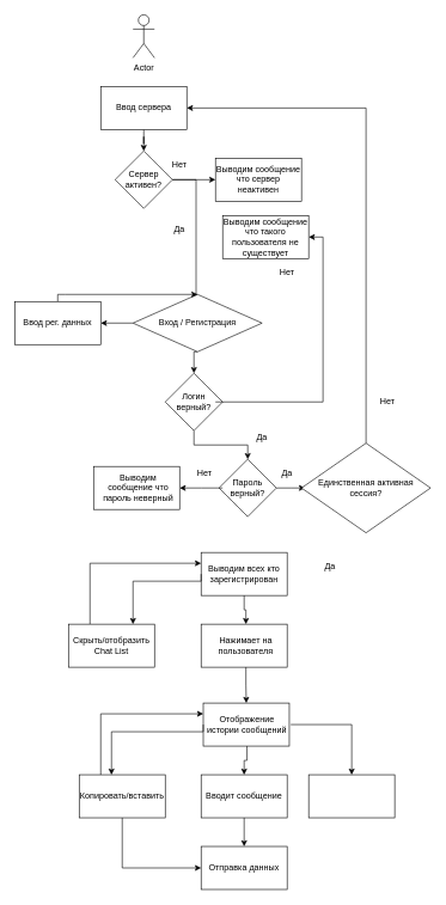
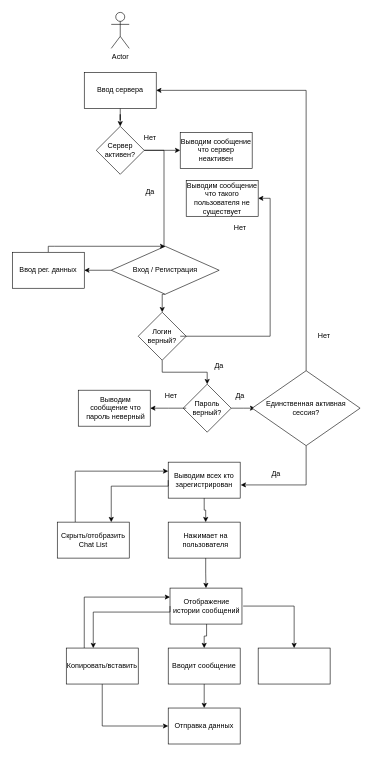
  <mxCell id="0" />
  <mxCell id="1" parent="0" />
  <mxCell id="2" value="Actor" style="shape=umlActor;verticalLabelPosition=bottom;verticalAlign=top;html=1;outlineConnect=0;" parent="1" vertex="1"><mxGeometry x="185" y="20" width="30" height="60" as="geometry" /></mxCell>
  <mxCell id="3" value="" style="edgeStyle=orthogonalEdgeStyle;rounded=0;orthogonalLoop=1;jettySize=auto;html=1;" parent="1" source="4" target="8" edge="1"><mxGeometry relative="1" as="geometry" /></mxCell>
  <mxCell id="4" value="" style="rhombus;whiteSpace=wrap;html=1;" parent="1" vertex="1"><mxGeometry x="230" y="520" width="80" height="80" as="geometry" /></mxCell>
  <mxCell id="5" style="edgeStyle=orthogonalEdgeStyle;rounded=0;orthogonalLoop=1;jettySize=auto;html=1;exitX=1;exitY=0.5;exitDx=0;exitDy=0;entryX=1;entryY=0.5;entryDx=0;entryDy=0;" parent="1" source="6" target="14" edge="1"><mxGeometry relative="1" as="geometry"><mxPoint x="440" y="330" as="targetPoint" /></mxGeometry></mxCell>
  <mxCell id="6" value="Логин верный?" style="text;html=1;strokeColor=none;fillColor=none;align=center;verticalAlign=middle;whiteSpace=wrap;rounded=0;" parent="1" vertex="1"><mxGeometry x="240" y="540" width="60" height="40" as="geometry" /></mxCell>
  <mxCell id="7" value="" style="edgeStyle=orthogonalEdgeStyle;rounded=0;orthogonalLoop=1;jettySize=auto;html=1;" parent="1" source="8" edge="1"><mxGeometry relative="1" as="geometry"><mxPoint x="425" y="680" as="targetPoint" /></mxGeometry></mxCell>
  <mxCell id="8" value="" style="rhombus;whiteSpace=wrap;html=1;" parent="1" vertex="1"><mxGeometry x="305" y="640" width="80" height="80" as="geometry" /></mxCell>
  <mxCell id="9" value="Да" style="text;html=1;strokeColor=none;fillColor=none;align=center;verticalAlign=middle;whiteSpace=wrap;rounded=0;" parent="1" vertex="1"><mxGeometry x="345" y="600" width="40" height="20" as="geometry" /></mxCell>
  <mxCell id="10" value="" style="edgeStyle=orthogonalEdgeStyle;rounded=0;orthogonalLoop=1;jettySize=auto;html=1;" parent="1" source="11" edge="1"><mxGeometry relative="1" as="geometry"><mxPoint x="250" y="680" as="targetPoint" /></mxGeometry></mxCell>
  <mxCell id="11" value="Пароль верный?" style="text;html=1;strokeColor=none;fillColor=none;align=center;verticalAlign=middle;whiteSpace=wrap;rounded=0;" parent="1" vertex="1"><mxGeometry x="310" y="660" width="70" height="40" as="geometry" /></mxCell>
  <mxCell id="12" value="" style="rounded=0;whiteSpace=wrap;html=1;" parent="1" vertex="1"><mxGeometry x="310" y="300" width="120" height="60" as="geometry" /></mxCell>
  <mxCell id="13" value="Нет" style="text;html=1;strokeColor=none;fillColor=none;align=center;verticalAlign=middle;whiteSpace=wrap;rounded=0;" parent="1" vertex="1"><mxGeometry x="380" y="370" width="40" height="20" as="geometry" /></mxCell>
  <mxCell id="14" value="Выводим сообщение что такого пользователя не существует" style="text;html=1;strokeColor=none;fillColor=none;align=center;verticalAlign=middle;whiteSpace=wrap;rounded=0;" parent="1" vertex="1"><mxGeometry x="310" y="300" width="120" height="60" as="geometry" /></mxCell>
  <mxCell id="15" value="" style="rounded=0;whiteSpace=wrap;html=1;" parent="1" vertex="1"><mxGeometry x="130" y="650" width="120" height="60" as="geometry" /></mxCell>
  <mxCell id="16" value="Нет" style="text;html=1;strokeColor=none;fillColor=none;align=center;verticalAlign=middle;whiteSpace=wrap;rounded=0;" parent="1" vertex="1"><mxGeometry x="265" y="650" width="40" height="20" as="geometry" /></mxCell>
  <mxCell id="17" value="Выводим сообщение что пароль неверный" style="text;html=1;strokeColor=none;fillColor=none;align=center;verticalAlign=middle;whiteSpace=wrap;rounded=0;" parent="1" vertex="1"><mxGeometry x="135" y="650" width="115" height="60" as="geometry" /></mxCell>
  <mxCell id="18" value="Да" style="text;html=1;strokeColor=none;fillColor=none;align=center;verticalAlign=middle;whiteSpace=wrap;rounded=0;" parent="1" vertex="1"><mxGeometry x="380" y="650" width="40" height="20" as="geometry" /></mxCell>
  <mxCell id="19" value="" style="rounded=0;whiteSpace=wrap;html=1;" parent="1" vertex="1"><mxGeometry x="280" y="770" width="120" height="60" as="geometry" /></mxCell>
  <mxCell id="20" value="" style="edgeStyle=orthogonalEdgeStyle;rounded=0;orthogonalLoop=1;jettySize=auto;html=1;" parent="1" source="22" target="25" edge="1"><mxGeometry relative="1" as="geometry" /></mxCell>
  <mxCell id="21" style="edgeStyle=orthogonalEdgeStyle;rounded=0;orthogonalLoop=1;jettySize=auto;html=1;exitX=0;exitY=0.5;exitDx=0;exitDy=0;entryX=0.75;entryY=0;entryDx=0;entryDy=0;" parent="1" source="22" target="58" edge="1"><mxGeometry relative="1" as="geometry"><Array as="points"><mxPoint x="280" y="810" /><mxPoint x="185" y="810" /></Array></mxGeometry></mxCell>
  <mxCell id="22" value="Выводим всех кто зарегистрирован" style="text;html=1;strokeColor=none;fillColor=none;align=center;verticalAlign=middle;whiteSpace=wrap;rounded=0;" parent="1" vertex="1"><mxGeometry x="280" y="770" width="120" height="60" as="geometry" /></mxCell>
  <mxCell id="23" value="" style="rounded=0;whiteSpace=wrap;html=1;" parent="1" vertex="1"><mxGeometry x="280" y="870" width="120" height="60" as="geometry" /></mxCell>
  <mxCell id="24" value="" style="edgeStyle=orthogonalEdgeStyle;rounded=0;orthogonalLoop=1;jettySize=auto;html=1;" parent="1" source="25" target="26" edge="1"><mxGeometry relative="1" as="geometry" /></mxCell>
  <mxCell id="25" value="Нажимает на пользователя" style="text;html=1;strokeColor=none;fillColor=none;align=center;verticalAlign=middle;whiteSpace=wrap;rounded=0;" parent="1" vertex="1"><mxGeometry x="280" y="870" width="125" height="60" as="geometry" /></mxCell>
  <mxCell id="26" value="" style="rounded=0;whiteSpace=wrap;html=1;" parent="1" vertex="1"><mxGeometry x="283" y="980" width="120" height="60" as="geometry" /></mxCell>
  <mxCell id="27" value="" style="edgeStyle=orthogonalEdgeStyle;rounded=0;orthogonalLoop=1;jettySize=auto;html=1;" parent="1" source="30" target="34" edge="1"><mxGeometry relative="1" as="geometry" /></mxCell>
  <mxCell id="28" style="edgeStyle=orthogonalEdgeStyle;rounded=0;orthogonalLoop=1;jettySize=auto;html=1;exitX=0;exitY=0.5;exitDx=0;exitDy=0;" parent="1" source="30" target="61" edge="1"><mxGeometry relative="1" as="geometry"><Array as="points"><mxPoint x="283" y="1020" /><mxPoint x="155" y="1020" /></Array></mxGeometry></mxCell>
  <mxCell id="29" style="edgeStyle=orthogonalEdgeStyle;rounded=0;orthogonalLoop=1;jettySize=auto;html=1;exitX=0.5;exitY=1;exitDx=0;exitDy=0;entryX=0.5;entryY=0;entryDx=0;entryDy=0;" edge="1" parent="1" source="30" target="33"><mxGeometry relative="1" as="geometry" /></mxCell>
  <mxCell id="30" value="Отображение истории сообщений" style="text;html=1;strokeColor=none;fillColor=none;align=center;verticalAlign=middle;whiteSpace=wrap;rounded=0;" parent="1" vertex="1"><mxGeometry x="283" y="980" width="122" height="60" as="geometry" /></mxCell>
  <mxCell id="31" value="" style="rounded=0;whiteSpace=wrap;html=1;" parent="1" vertex="1"><mxGeometry x="280" y="1080" width="120" height="60" as="geometry" /></mxCell>
  <mxCell id="32" value="" style="edgeStyle=orthogonalEdgeStyle;rounded=0;orthogonalLoop=1;jettySize=auto;html=1;" parent="1" source="33" target="35" edge="1"><mxGeometry relative="1" as="geometry" /></mxCell>
  <mxCell id="33" value="Вводит сообщение" style="text;html=1;strokeColor=none;fillColor=none;align=center;verticalAlign=middle;whiteSpace=wrap;rounded=0;" parent="1" vertex="1"><mxGeometry x="280" y="1080" width="120" height="60" as="geometry" /></mxCell>
  <mxCell id="34" value="" style="rounded=0;whiteSpace=wrap;html=1;" parent="1" vertex="1"><mxGeometry x="430" y="1080" width="120" height="60" as="geometry" /></mxCell>
  <mxCell id="35" value="" style="rounded=0;whiteSpace=wrap;html=1;" parent="1" vertex="1"><mxGeometry x="280" y="1180" width="120" height="60" as="geometry" /></mxCell>
  <mxCell id="36" value="Отправка данных" style="text;html=1;strokeColor=none;fillColor=none;align=center;verticalAlign=middle;whiteSpace=wrap;rounded=0;" parent="1" vertex="1"><mxGeometry x="280" y="1180" width="120" height="60" as="geometry" /></mxCell>
  <mxCell id="37" value="" style="edgeStyle=orthogonalEdgeStyle;rounded=0;orthogonalLoop=1;jettySize=auto;html=1;" parent="1" source="38" target="41" edge="1"><mxGeometry relative="1" as="geometry" /></mxCell>
  <mxCell id="38" value="Ввод сервера" style="rounded=0;whiteSpace=wrap;html=1;" parent="1" vertex="1"><mxGeometry x="140" y="120" width="120" height="60" as="geometry" /></mxCell>
  <mxCell id="39" style="edgeStyle=orthogonalEdgeStyle;rounded=0;orthogonalLoop=1;jettySize=auto;html=1;entryX=0.5;entryY=0;entryDx=0;entryDy=0;" parent="1" source="41" target="49" edge="1"><mxGeometry relative="1" as="geometry"><Array as="points"><mxPoint x="273" y="250" /><mxPoint x="273" y="430" /></Array></mxGeometry></mxCell>
  <mxCell id="40" style="edgeStyle=orthogonalEdgeStyle;rounded=0;orthogonalLoop=1;jettySize=auto;html=1;exitX=1;exitY=0.5;exitDx=0;exitDy=0;entryX=0;entryY=0.5;entryDx=0;entryDy=0;" parent="1" source="41" target="45" edge="1"><mxGeometry relative="1" as="geometry" /></mxCell>
  <mxCell id="41" value="" style="rhombus;whiteSpace=wrap;html=1;" parent="1" vertex="1"><mxGeometry x="160" y="210" width="80" height="80" as="geometry" /></mxCell>
  <mxCell id="42" value="Сервер активен?" style="text;html=1;strokeColor=none;fillColor=none;align=center;verticalAlign=middle;whiteSpace=wrap;rounded=0;" parent="1" vertex="1"><mxGeometry x="170" y="230" width="60" height="40" as="geometry" /></mxCell>
  <mxCell id="43" value="" style="rounded=0;whiteSpace=wrap;html=1;" parent="1" vertex="1"><mxGeometry x="300" y="220" width="120" height="60" as="geometry" /></mxCell>
  <mxCell id="44" value="Нет" style="text;html=1;strokeColor=none;fillColor=none;align=center;verticalAlign=middle;whiteSpace=wrap;rounded=0;" parent="1" vertex="1"><mxGeometry x="230" y="220" width="40" height="20" as="geometry" /></mxCell>
  <mxCell id="45" value="Выводим сообщение что сервер неактивен" style="text;html=1;strokeColor=none;fillColor=none;align=center;verticalAlign=middle;whiteSpace=wrap;rounded=0;" parent="1" vertex="1"><mxGeometry x="300" y="220" width="120" height="60" as="geometry" /></mxCell>
  <mxCell id="46" value="Да" style="text;html=1;strokeColor=none;fillColor=none;align=center;verticalAlign=middle;whiteSpace=wrap;rounded=0;" parent="1" vertex="1"><mxGeometry x="230" y="310" width="40" height="20" as="geometry" /></mxCell>
  <mxCell id="47" style="edgeStyle=orthogonalEdgeStyle;rounded=0;orthogonalLoop=1;jettySize=auto;html=1;exitX=0;exitY=0.5;exitDx=0;exitDy=0;entryX=1;entryY=0.5;entryDx=0;entryDy=0;" parent="1" source="49" target="51" edge="1"><mxGeometry relative="1" as="geometry" /></mxCell>
  <mxCell id="48" style="edgeStyle=orthogonalEdgeStyle;rounded=0;orthogonalLoop=1;jettySize=auto;html=1;exitX=0.5;exitY=1;exitDx=0;exitDy=0;entryX=0.5;entryY=0;entryDx=0;entryDy=0;" parent="1" source="49" target="4" edge="1"><mxGeometry relative="1" as="geometry" /></mxCell>
  <mxCell id="49" value="Вход / Регистрация" style="rhombus;whiteSpace=wrap;html=1;direction=east;flipV=0;flipH=0;" parent="1" vertex="1"><mxGeometry x="185" y="410" width="180" height="80" as="geometry" /></mxCell>
  <mxCell id="50" style="edgeStyle=orthogonalEdgeStyle;rounded=0;orthogonalLoop=1;jettySize=auto;html=1;exitX=0.5;exitY=0;exitDx=0;exitDy=0;entryX=0.5;entryY=0;entryDx=0;entryDy=0;" parent="1" source="51" target="49" edge="1"><mxGeometry relative="1" as="geometry"><mxPoint x="270" y="380" as="targetPoint" /><Array as="points"><mxPoint x="90" y="410" /><mxPoint x="270" y="410" /></Array></mxGeometry></mxCell>
  <mxCell id="51" value="Ввод рег. данных" style="rounded=0;whiteSpace=wrap;html=1;" parent="1" vertex="1"><mxGeometry x="20" y="420" width="120" height="60" as="geometry" /></mxCell>
  <mxCell id="52" style="edgeStyle=orthogonalEdgeStyle;rounded=0;orthogonalLoop=1;jettySize=auto;html=1;exitX=0.5;exitY=0;exitDx=0;exitDy=0;" parent="1" source="54" target="38" edge="1"><mxGeometry relative="1" as="geometry"><mxPoint x="440" y="130" as="targetPoint" /><Array as="points"><mxPoint x="510" y="150" /></Array></mxGeometry></mxCell>
+ <mxCell id="53" style="edgeStyle=orthogonalEdgeStyle;rounded=0;orthogonalLoop=1;jettySize=auto;html=1;exitX=0.5;exitY=1;exitDx=0;exitDy=0;entryX=1.008;entryY=0.633;entryDx=0;entryDy=0;entryPerimeter=0;" parent="1" source="54" target="22" edge="1"><mxGeometry relative="1" as="geometry" /></mxCell>
  <mxCell id="54" value="Единственная активная сессия?" style="rhombus;whiteSpace=wrap;html=1;" parent="1" vertex="1"><mxGeometry x="420" y="617.5" width="180" height="125" as="geometry" /></mxCell>
  <mxCell id="55" value="Нет" style="text;html=1;strokeColor=none;fillColor=none;align=center;verticalAlign=middle;whiteSpace=wrap;rounded=0;" parent="1" vertex="1"><mxGeometry x="520" y="550" width="40" height="20" as="geometry" /></mxCell>
  <mxCell id="56" value="Да" style="text;html=1;strokeColor=none;fillColor=none;align=center;verticalAlign=middle;whiteSpace=wrap;rounded=0;" parent="1" vertex="1"><mxGeometry x="440" y="780" width="40" height="20" as="geometry" /></mxCell>
  <mxCell id="57" style="edgeStyle=orthogonalEdgeStyle;rounded=0;orthogonalLoop=1;jettySize=auto;html=1;exitX=0.25;exitY=0;exitDx=0;exitDy=0;entryX=0;entryY=0.25;entryDx=0;entryDy=0;" parent="1" source="58" target="22" edge="1"><mxGeometry relative="1" as="geometry" /></mxCell>
  <mxCell id="58" value="Скрыть/отобразить Chat List" style="rounded=0;whiteSpace=wrap;html=1;" parent="1" vertex="1"><mxGeometry x="95" y="870" width="120" height="60" as="geometry" /></mxCell>
  <mxCell id="59" style="edgeStyle=orthogonalEdgeStyle;rounded=0;orthogonalLoop=1;jettySize=auto;html=1;exitX=0.25;exitY=0;exitDx=0;exitDy=0;entryX=0;entryY=0.25;entryDx=0;entryDy=0;" parent="1" source="61" target="30" edge="1"><mxGeometry relative="1" as="geometry" /></mxCell>
  <mxCell id="60" style="edgeStyle=orthogonalEdgeStyle;rounded=0;orthogonalLoop=1;jettySize=auto;html=1;exitX=0.5;exitY=1;exitDx=0;exitDy=0;entryX=0;entryY=0.5;entryDx=0;entryDy=0;" edge="1" parent="1" source="61" target="36"><mxGeometry relative="1" as="geometry" /></mxCell>
  <mxCell id="61" value="Копировать/вставить" style="rounded=0;whiteSpace=wrap;html=1;" parent="1" vertex="1"><mxGeometry x="110" y="1080" width="120" height="60" as="geometry" /></mxCell>
